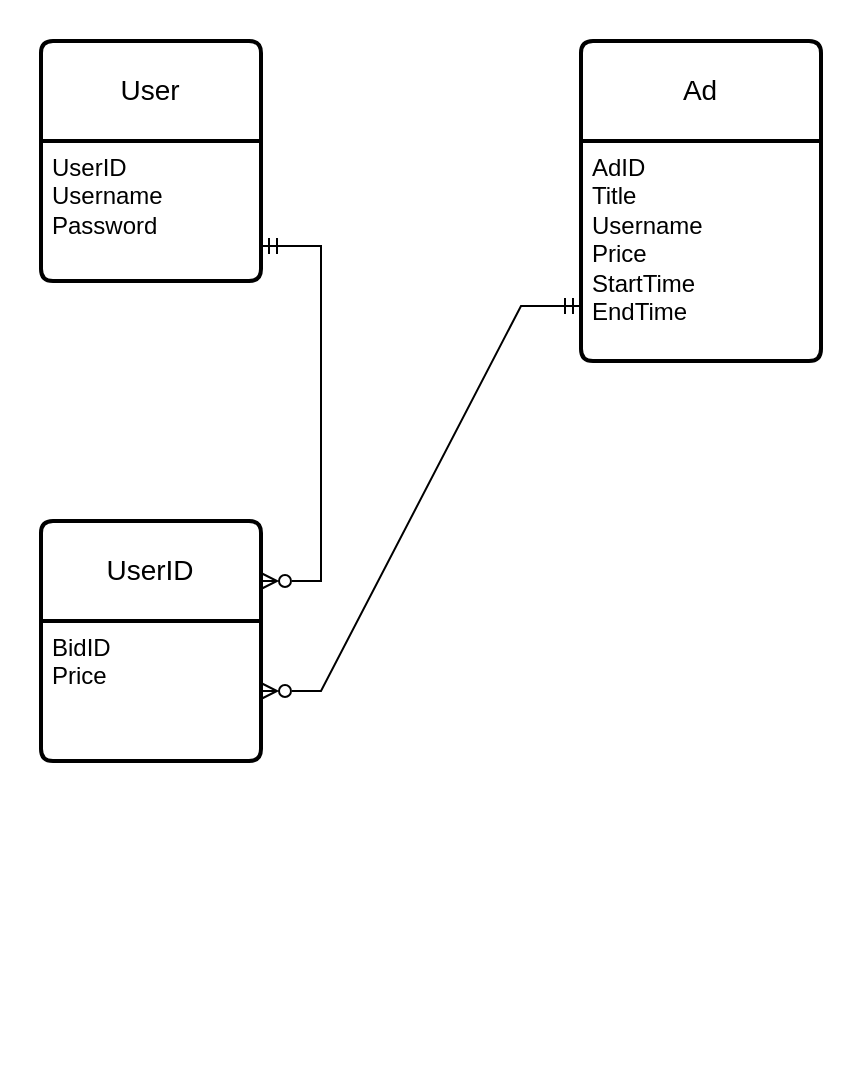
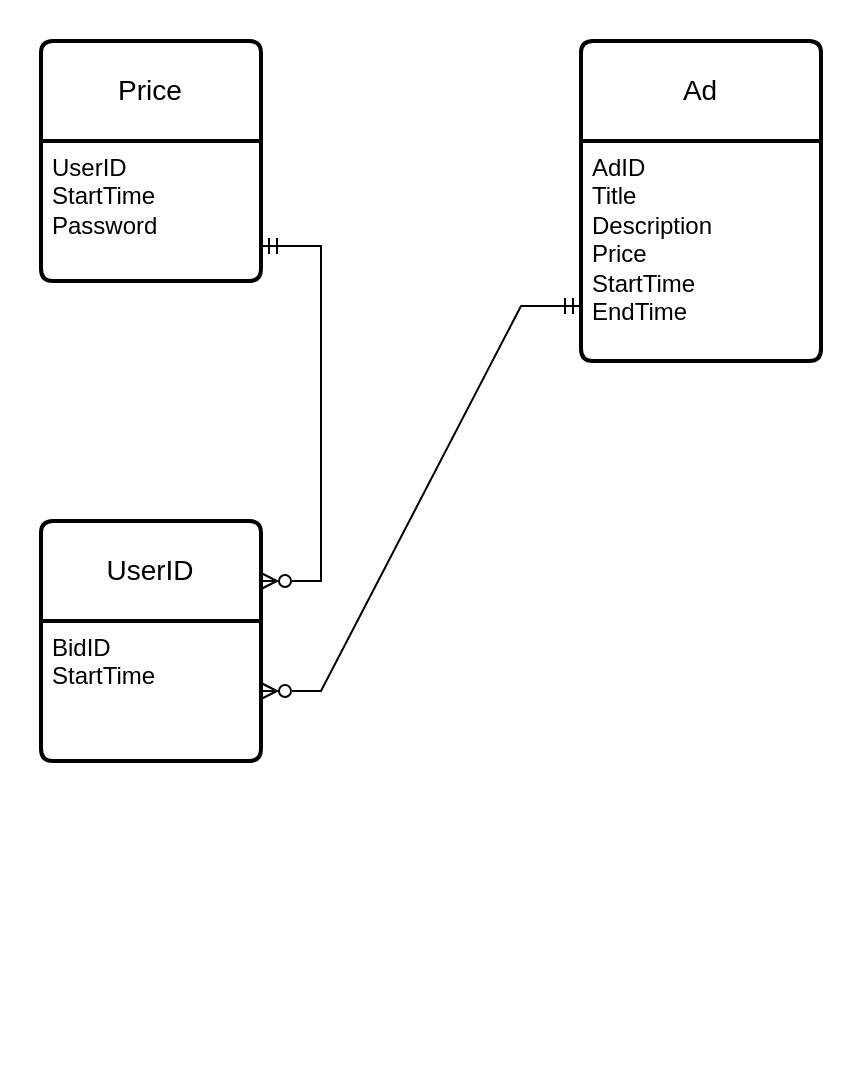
  <mxCell id="0" />
  <mxCell id="1" parent="0" />
- <mxCell id="2" value="User" style="swimlane;childLayout=stackLayout;horizontal=1;startSize=50;horizontalStack=0;rounded=1;fontSize=14;fontStyle=0;strokeWidth=2;resizeParent=0;resizeLast=1;shadow=0;dashed=0;align=center;arcSize=4;whiteSpace=wrap;html=1;" vertex="1" parent="1"><mxGeometry x="20" y="20" width="110" height="120" as="geometry" /></mxCell>
- <mxCell id="3" value="UserID&lt;div&gt;Username&lt;/div&gt;&lt;div&gt;Password&lt;/div&gt;" style="align=left;strokeColor=none;fillColor=none;spacingLeft=4;fontSize=12;verticalAlign=top;resizable=0;rotatable=0;part=1;html=1;" vertex="1" parent="2"><mxGeometry y="50" width="110" height="70" as="geometry" /></mxCell>
+ <mxCell id="2" value="Price" style="swimlane;childLayout=stackLayout;horizontal=1;startSize=50;horizontalStack=0;rounded=1;fontSize=14;fontStyle=0;strokeWidth=2;resizeParent=0;resizeLast=1;shadow=0;dashed=0;align=center;arcSize=4;whiteSpace=wrap;html=1;" vertex="1" parent="1"><mxGeometry x="20" y="20" width="110" height="120" as="geometry" /></mxCell>
+ <mxCell id="3" value="UserID&lt;div&gt;StartTime&lt;/div&gt;&lt;div&gt;Password&lt;/div&gt;" style="align=left;strokeColor=none;fillColor=none;spacingLeft=4;fontSize=12;verticalAlign=top;resizable=0;rotatable=0;part=1;html=1;" vertex="1" parent="2"><mxGeometry y="50" width="110" height="70" as="geometry" /></mxCell>
  <mxCell id="4" value="Ad" style="swimlane;childLayout=stackLayout;horizontal=1;startSize=50;horizontalStack=0;rounded=1;fontSize=14;fontStyle=0;strokeWidth=2;resizeParent=0;resizeLast=1;shadow=0;dashed=0;align=center;arcSize=4;whiteSpace=wrap;html=1;" vertex="1" parent="1"><mxGeometry x="290" y="20" width="120" height="160" as="geometry" /></mxCell>
- <mxCell id="5" value="AdID&lt;div&gt;Title&lt;/div&gt;&lt;div&gt;Username&lt;/div&gt;&lt;div&gt;Price&lt;/div&gt;&lt;div&gt;StartTime&lt;/div&gt;&lt;div&gt;EndTime&lt;/div&gt;&lt;div&gt;&lt;br&gt;&lt;/div&gt;" style="align=left;strokeColor=none;fillColor=none;spacingLeft=4;fontSize=12;verticalAlign=top;resizable=0;rotatable=0;part=1;html=1;" vertex="1" parent="4"><mxGeometry y="50" width="120" height="110" as="geometry" /></mxCell>
+ <mxCell id="5" value="AdID&lt;div&gt;Title&lt;/div&gt;&lt;div&gt;Description&lt;/div&gt;&lt;div&gt;Price&lt;/div&gt;&lt;div&gt;StartTime&lt;/div&gt;&lt;div&gt;EndTime&lt;/div&gt;&lt;div&gt;&lt;br&gt;&lt;/div&gt;" style="align=left;strokeColor=none;fillColor=none;spacingLeft=4;fontSize=12;verticalAlign=top;resizable=0;rotatable=0;part=1;html=1;" vertex="1" parent="4"><mxGeometry y="50" width="120" height="110" as="geometry" /></mxCell>
  <mxCell id="6" value="UserID" style="swimlane;childLayout=stackLayout;horizontal=1;startSize=50;horizontalStack=0;rounded=1;fontSize=14;fontStyle=0;strokeWidth=2;resizeParent=0;resizeLast=1;shadow=0;dashed=0;align=center;arcSize=4;whiteSpace=wrap;html=1;" vertex="1" parent="1"><mxGeometry x="20" y="260" width="110" height="120" as="geometry" /></mxCell>
- <mxCell id="7" value="BidID&lt;div&gt;Price&lt;/div&gt;" style="align=left;strokeColor=none;fillColor=none;spacingLeft=4;fontSize=12;verticalAlign=top;resizable=0;rotatable=0;part=1;html=1;" vertex="1" parent="6"><mxGeometry y="50" width="110" height="70" as="geometry" /></mxCell>
+ <mxCell id="7" value="BidID&lt;div&gt;StartTime&lt;/div&gt;" style="align=left;strokeColor=none;fillColor=none;spacingLeft=4;fontSize=12;verticalAlign=top;resizable=0;rotatable=0;part=1;html=1;" vertex="1" parent="6"><mxGeometry y="50" width="110" height="70" as="geometry" /></mxCell>
  <mxCell id="8" value="" style="edgeStyle=entityRelationEdgeStyle;fontSize=12;html=1;endArrow=ERmandOne;startArrow=ERzeroToMany;rounded=0;entryX=1;entryY=0.75;entryDx=0;entryDy=0;endFill=0;startFill=0;sourcePerimeterSpacing=0;jumpStyle=none;exitX=1;exitY=0.25;exitDx=0;exitDy=0;" edge="1" parent="1" source="6" target="3"><mxGeometry width="100" height="100" relative="1" as="geometry"><mxPoint x="150" y="290" as="sourcePoint" /><mxPoint x="230" y="120" as="targetPoint" /><Array as="points"><mxPoint x="180" y="250" /><mxPoint x="190" y="250" /></Array></mxGeometry></mxCell>
  <mxCell id="9" value="" style="edgeStyle=entityRelationEdgeStyle;fontSize=12;html=1;endArrow=ERmandOne;startArrow=ERzeroToMany;rounded=0;entryX=0;entryY=0.75;entryDx=0;entryDy=0;endFill=0;startFill=0;sourcePerimeterSpacing=0;jumpStyle=none;exitX=1;exitY=0.5;exitDx=0;exitDy=0;" edge="1" parent="1" source="7" target="5"><mxGeometry width="100" height="100" relative="1" as="geometry"><mxPoint x="330" y="370.5" as="sourcePoint" /><mxPoint x="170" y="350.5" as="targetPoint" /><Array as="points"><mxPoint x="230" y="522.5" /><mxPoint x="240" y="522.5" /></Array></mxGeometry></mxCell>
